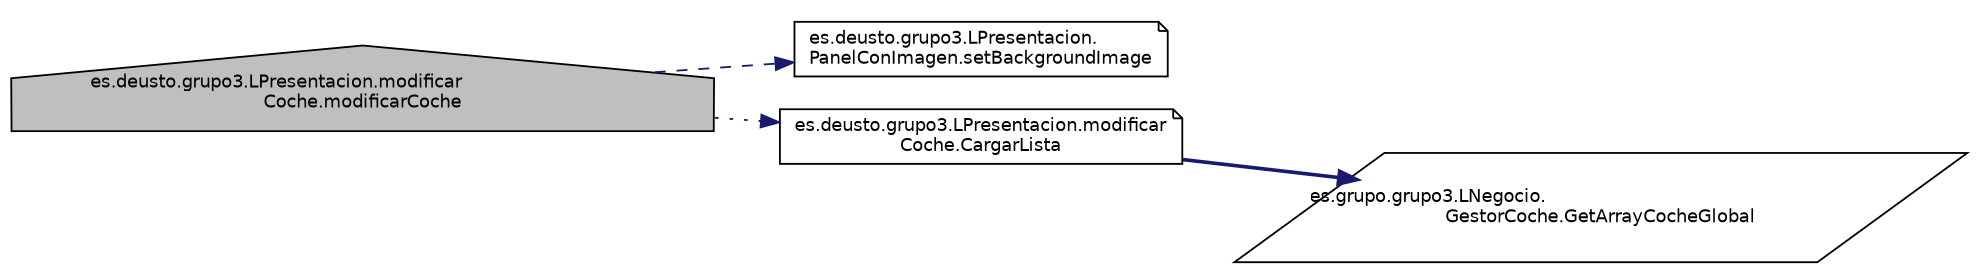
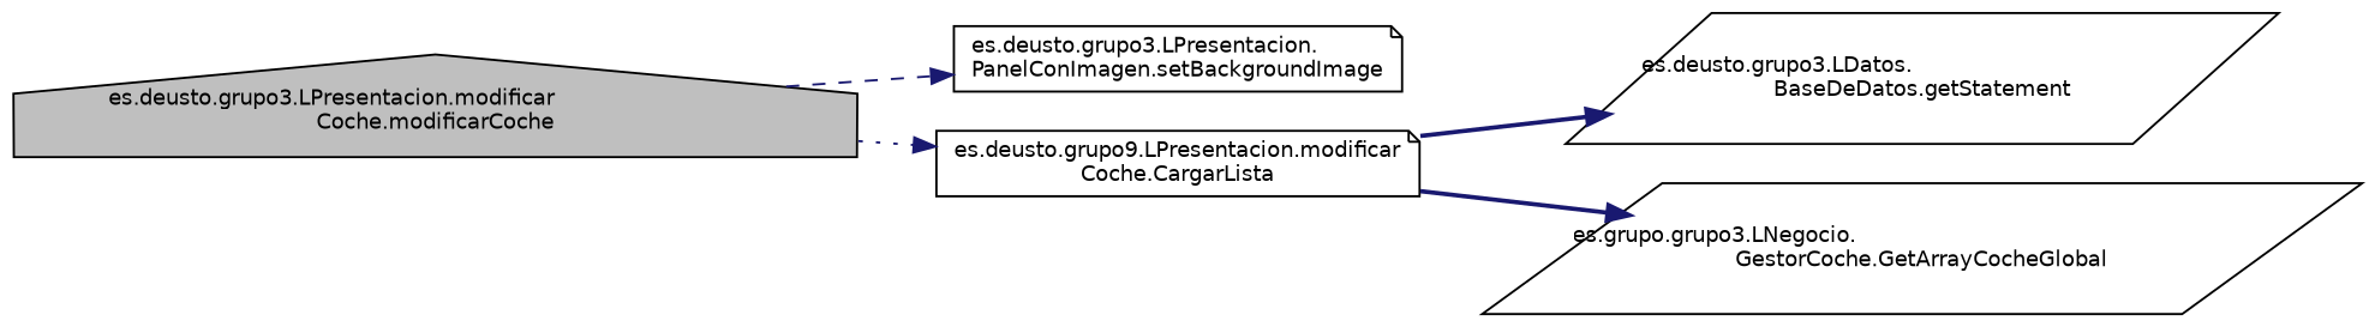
  digraph {
    rankdir=LR
    node [color=black fillcolor=white fontname=Helvetica fontsize=10 shape=note style=filled]
    edge [color=midnightblue fontname=Helvetica fontsize=10 labelfontname=Helvetica labelfontsize=10 style=bold]
    n1 [fillcolor=grey75 fontcolor=black height=0.2 label="es.deusto.grupo3.LPresentacion.modificar\lCoche.modificarCoche" shape=house width=0.4]
    n2 [height=0.2 label="es.deusto.grupo3.LPresentacion.\lPanelConImagen.setBackgroundImage" width=0.4]
-   n3 [height=0.2 label="es.deusto.grupo3.LPresentacion.modificar\lCoche.CargarLista" width=0.4]
+   n3 [height=0.2 label="es.deusto.grupo9.LPresentacion.modificar\lCoche.CargarLista" width=0.4]
+   n4 [height=0.2 label="es.deusto.grupo3.LDatos.\lBaseDeDatos.getStatement" shape=parallelogram width=0.4]
    n5 [height=0.2 label="es.grupo.grupo3.LNegocio.\lGestorCoche.GetArrayCocheGlobal" shape=parallelogram width=0.4]
    n1 -> n2 [style=dashed]
    n1 -> n3 [style=dotted]
+   n3 -> n4
    n3 -> n5
  }
